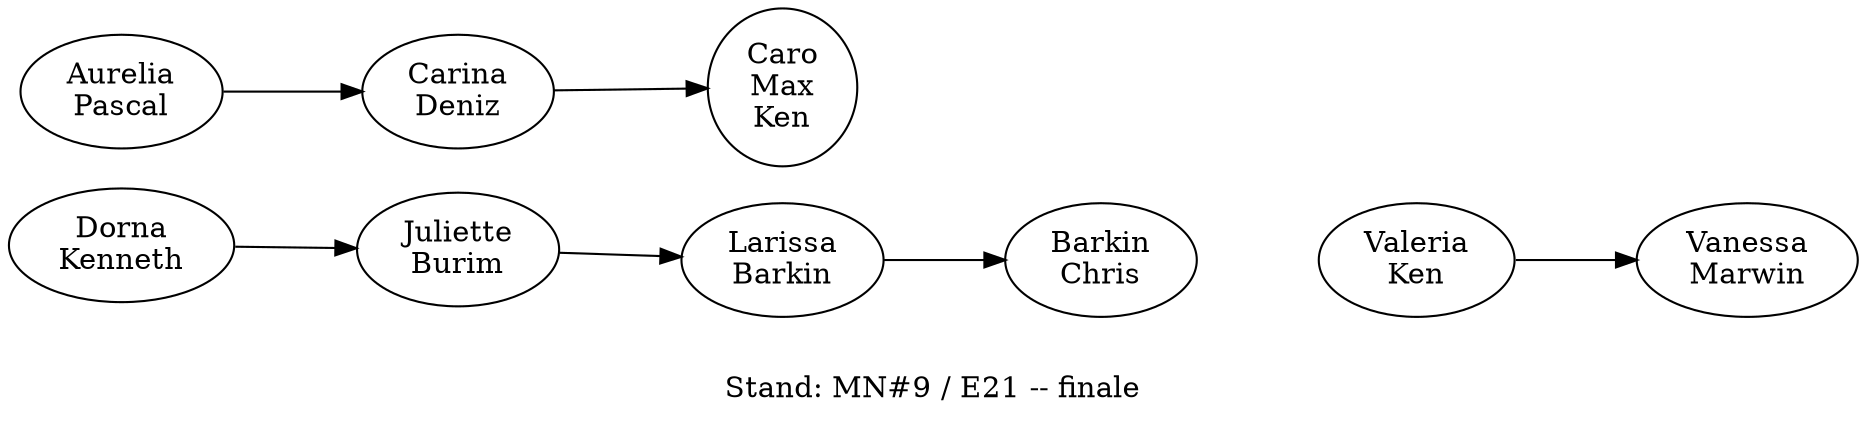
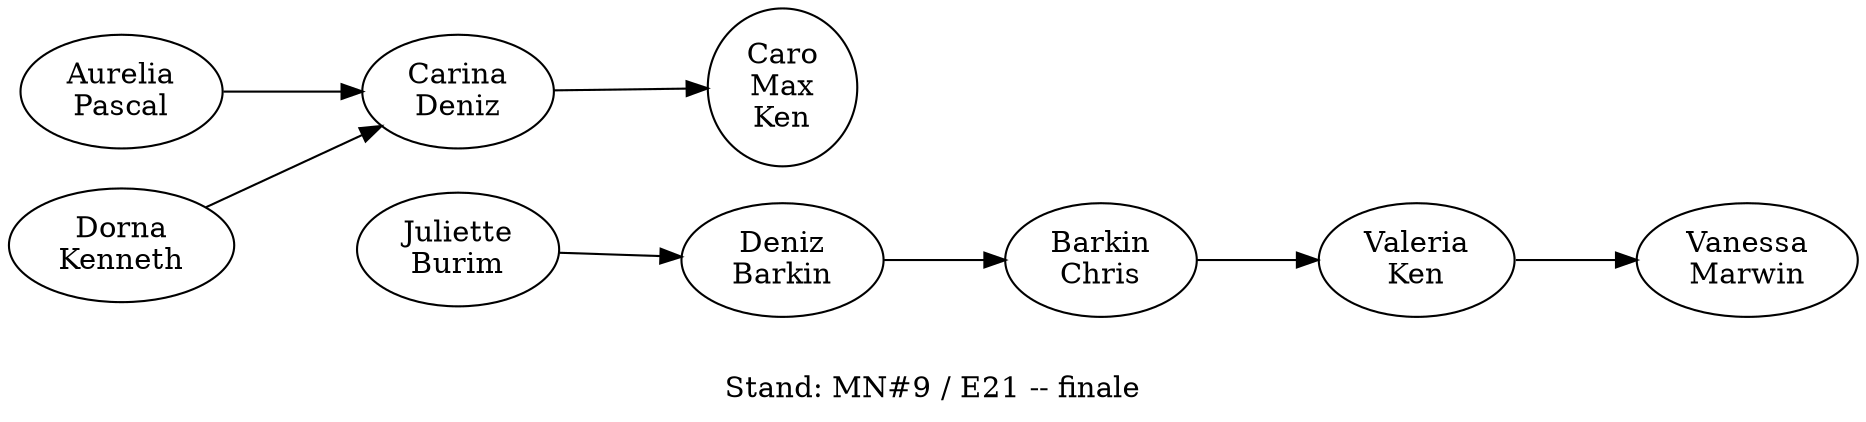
  digraph {
    label="Stand: MN#9 / E21 -- finale"
    labelloc=b
    rankdir=LR
    ranksep=0.8
    n1 [label="Aurelia\nPascal"]
    n2 [label="Carina\nDeniz"]
    n3 [label="Caro\nMax\nKen"]
    n4 [label="Dorna\nKenneth"]
    n5 [label="Juliette\nBurim"]
-   n6 [label="Larissa\nBarkin"]
+   n6 [label="Deniz\nBarkin"]
    n7 [label="Barkin\nChris"]
    n8 [label="Valeria\nKen"]
    n9 [label="Vanessa\nMarwin"]
    n1 -> n2
    n2 -> n3
-   n4 -> n5
+   n4 -> n2
    n5 -> n6
    n6 -> n7
+   n7 -> n8
    n8 -> n9
  }
